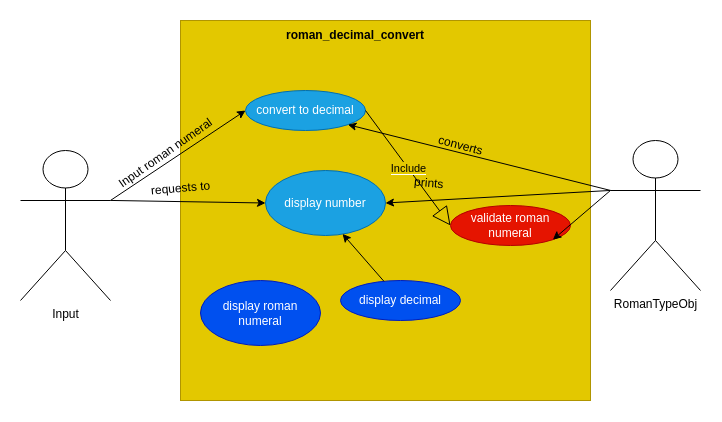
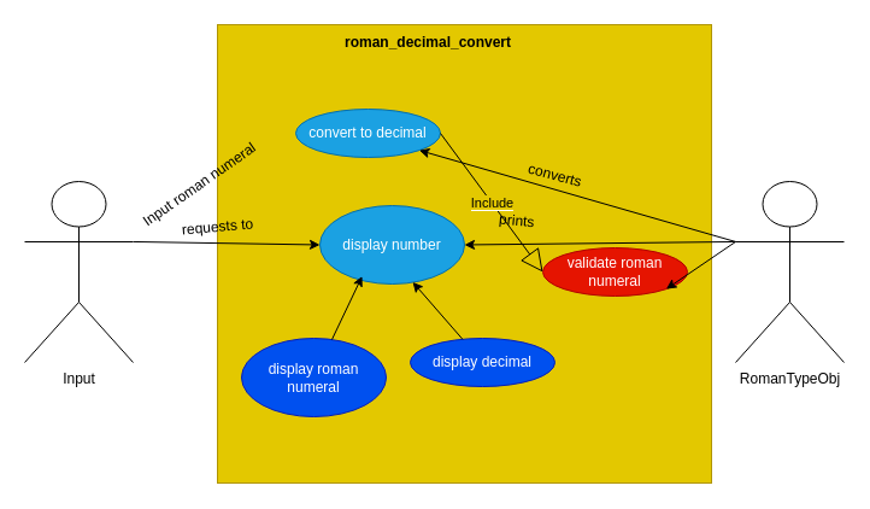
  <mxCell id="0" />
  <mxCell id="1" parent="0" />
  <mxCell id="2" value="" style="whiteSpace=wrap;html=1;fillColor=#e3c800;fontColor=#000000;strokeColor=#B09500;" vertex="1" parent="1"><mxGeometry x="180" y="20" width="410" height="380" as="geometry" /></mxCell>
  <mxCell id="3" value="&lt;b&gt;roman_decimal_convert&lt;/b&gt;" style="text;html=1;align=center;verticalAlign=middle;whiteSpace=wrap;rounded=0;" vertex="1" parent="1"><mxGeometry x="325" y="20" width="60" height="30" as="geometry" /></mxCell>
  <mxCell id="4" value="convert to decimal" style="ellipse;whiteSpace=wrap;html=1;fillColor=#1ba1e2;strokeColor=#006EAF;fontColor=#ffffff;" vertex="1" parent="1"><mxGeometry x="245" y="90" width="120" height="40" as="geometry" /></mxCell>
  <mxCell id="5" value="validate roman numeral" style="ellipse;whiteSpace=wrap;html=1;fillColor=#e51400;fontColor=#ffffff;strokeColor=#B20000;" vertex="1" parent="1"><mxGeometry x="450" y="205" width="120" height="40" as="geometry" /></mxCell>
  <mxCell id="6" value="display number" style="ellipse;whiteSpace=wrap;html=1;fillColor=#1ba1e2;strokeColor=#006EAF;fontColor=#ffffff;" vertex="1" parent="1"><mxGeometry x="265" y="170" width="120" height="65" as="geometry" /></mxCell>
  <mxCell id="7" value="display decimal" style="ellipse;whiteSpace=wrap;html=1;fillColor=#0050ef;strokeColor=#001DBC;fontColor=#ffffff;" vertex="1" parent="1"><mxGeometry x="340" y="280" width="120" height="40" as="geometry" /></mxCell>
  <mxCell id="8" value="display roman numeral" style="ellipse;whiteSpace=wrap;html=1;fillColor=#0050ef;strokeColor=#001DBC;fontColor=#ffffff;" vertex="1" parent="1"><mxGeometry x="200" y="280" width="120" height="65" as="geometry" /></mxCell>
  <mxCell id="9" style="rounded=0;orthogonalLoop=1;jettySize=auto;html=1;entryX=0.642;entryY=0.975;entryDx=0;entryDy=0;entryPerimeter=0;" edge="1" parent="1" source="7" target="6"><mxGeometry relative="1" as="geometry" /></mxCell>
+ <mxCell id="10" style="rounded=0;orthogonalLoop=1;jettySize=auto;html=1;entryX=0.292;entryY=0.9;entryDx=0;entryDy=0;entryPerimeter=0;" edge="1" parent="1" source="8" target="6"><mxGeometry relative="1" as="geometry" /></mxCell>
  <mxCell id="11" style="rounded=0;orthogonalLoop=1;jettySize=auto;html=1;exitX=0;exitY=0.333;exitDx=0;exitDy=0;exitPerimeter=0;entryX=1;entryY=1;entryDx=0;entryDy=0;" edge="1" parent="1" source="14" target="5"><mxGeometry relative="1" as="geometry" /></mxCell>
  <mxCell id="12" style="rounded=0;orthogonalLoop=1;jettySize=auto;html=1;exitX=0;exitY=0.333;exitDx=0;exitDy=0;exitPerimeter=0;entryX=1;entryY=1;entryDx=0;entryDy=0;" edge="1" parent="1" source="14" target="4"><mxGeometry relative="1" as="geometry" /></mxCell>
  <mxCell id="13" style="rounded=0;orthogonalLoop=1;jettySize=auto;html=1;exitX=0;exitY=0.333;exitDx=0;exitDy=0;exitPerimeter=0;entryX=1;entryY=0.5;entryDx=0;entryDy=0;" edge="1" parent="1" source="14" target="6"><mxGeometry relative="1" as="geometry" /></mxCell>
- <mxCell id="14" value="RomanTypeObj" style="shape=umlActor;verticalLabelPosition=bottom;verticalAlign=top;html=1;outlineConnect=0;" vertex="1" parent="1"><mxGeometry x="610" y="140" width="90" height="150" as="geometry" /></mxCell>
- <mxCell id="15" style="rounded=0;orthogonalLoop=1;jettySize=auto;html=1;exitX=1;exitY=0.333;exitDx=0;exitDy=0;exitPerimeter=0;entryX=0;entryY=0.5;entryDx=0;entryDy=0;" edge="1" parent="1" source="17" target="4"><mxGeometry relative="1" as="geometry" /></mxCell>
+ <mxCell id="14" value="RomanTypeObj" style="shape=umlActor;verticalLabelPosition=bottom;verticalAlign=top;html=1;outlineConnect=0;" vertex="1" parent="1"><mxGeometry x="610" y="150" width="90" height="150" as="geometry" /></mxCell>
  <mxCell id="16" style="rounded=0;orthogonalLoop=1;jettySize=auto;html=1;exitX=1;exitY=0.333;exitDx=0;exitDy=0;exitPerimeter=0;entryX=0;entryY=0.5;entryDx=0;entryDy=0;" edge="1" parent="1" source="17" target="6"><mxGeometry relative="1" as="geometry" /></mxCell>
  <mxCell id="17" value="Input" style="shape=umlActor;verticalLabelPosition=bottom;verticalAlign=top;html=1;outlineConnect=0;" vertex="1" parent="1"><mxGeometry x="20" y="150" width="90" height="150" as="geometry" /></mxCell>
  <mxCell id="18" value="&lt;span style=&quot;background-color: light-dark(rgb(227, 200, 0), rgb(237, 237, 237));&quot;&gt;Include&lt;/span&gt;" style="endArrow=block;endSize=16;endFill=0;html=1;rounded=0;exitX=1;exitY=0.5;exitDx=0;exitDy=0;entryX=0;entryY=0.5;entryDx=0;entryDy=0;" edge="1" parent="1" source="4" target="5"><mxGeometry width="160" relative="1" as="geometry"><mxPoint x="360" y="160" as="sourcePoint" /><mxPoint x="520" y="160" as="targetPoint" /></mxGeometry></mxCell>
  <mxCell id="19" value="Input roman numeral" style="text;html=1;align=center;verticalAlign=middle;resizable=0;points=[];autosize=1;strokeColor=none;fillColor=none;rotation=-35;" vertex="1" parent="1"><mxGeometry x="100" y="138" width="130" height="30" as="geometry" /></mxCell>
  <mxCell id="20" value="requests to" style="text;html=1;align=center;verticalAlign=middle;resizable=0;points=[];autosize=1;strokeColor=none;fillColor=none;rotation=-5;" vertex="1" parent="1"><mxGeometry x="140" y="173" width="80" height="30" as="geometry" /></mxCell>
  <mxCell id="21" value="prints&amp;nbsp;" style="text;html=1;align=center;verticalAlign=middle;resizable=0;points=[];autosize=1;strokeColor=none;fillColor=none;rotation=5;" vertex="1" parent="1"><mxGeometry x="400" y="168" width="60" height="30" as="geometry" /></mxCell>
  <mxCell id="22" value="converts" style="text;html=1;align=center;verticalAlign=middle;resizable=0;points=[];autosize=1;strokeColor=none;fillColor=none;rotation=15;" vertex="1" parent="1"><mxGeometry x="425" y="130" width="70" height="30" as="geometry" /></mxCell>
